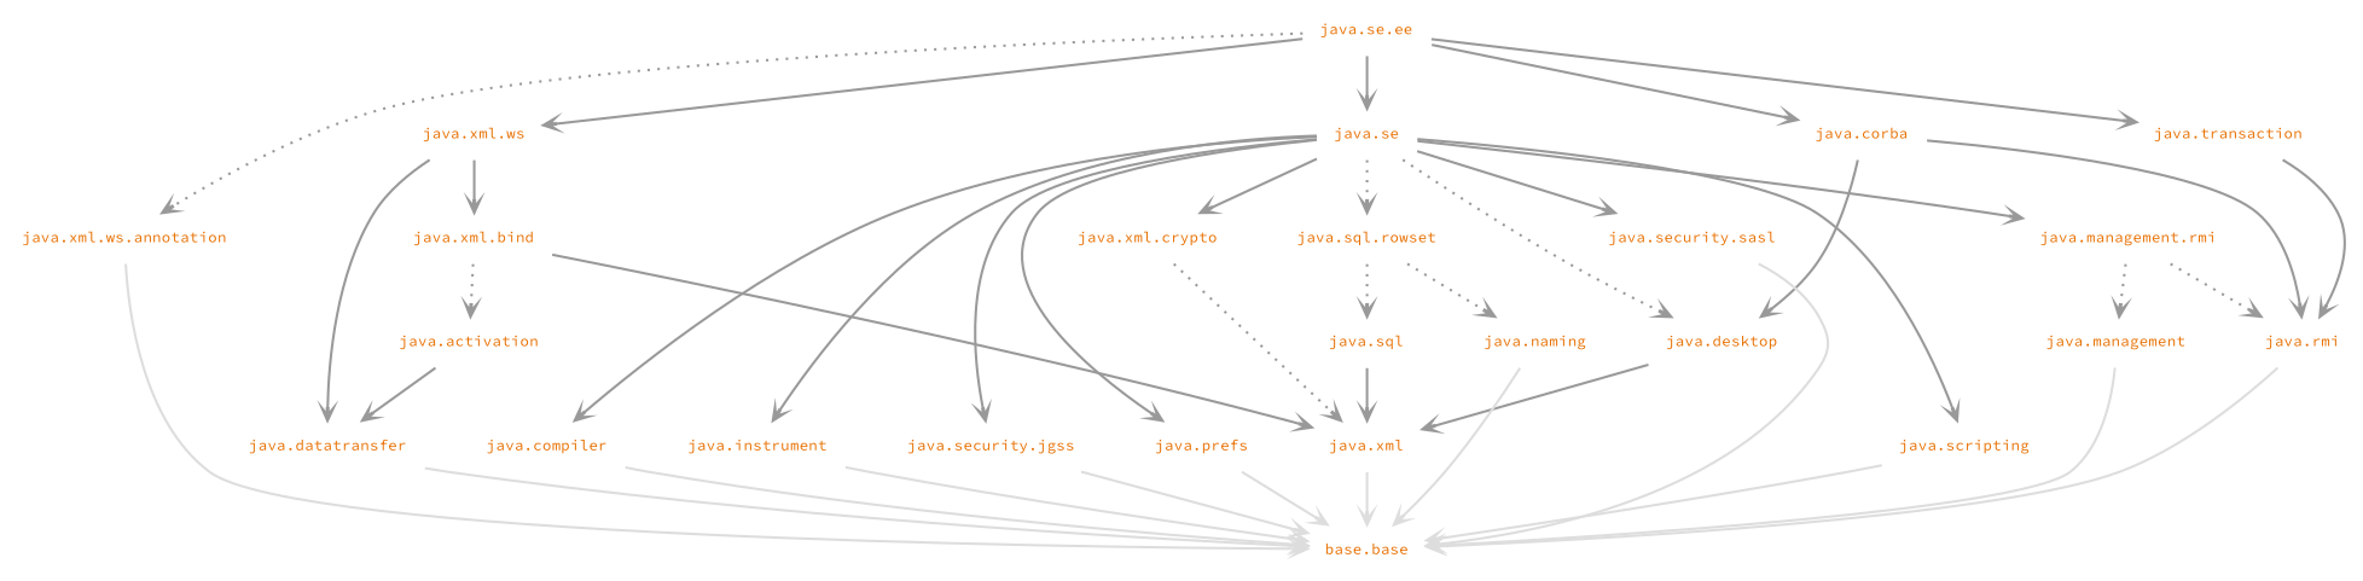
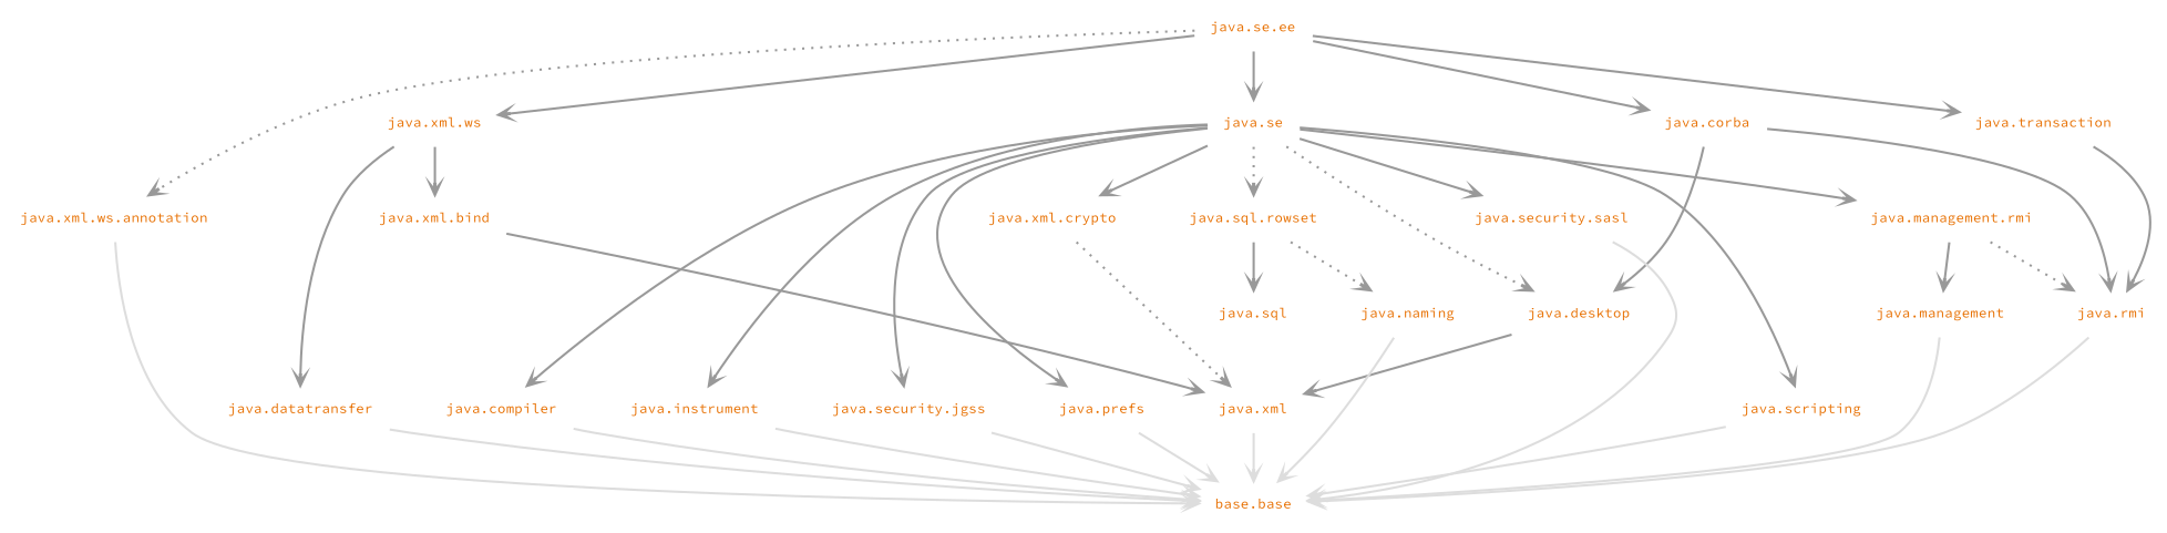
  digraph {
    fontname="Source Code Pro"
    nodesep=.5
    pencolor=transparent
    ranksep=0.600000
    node [fontcolor="#e76f00" fontname="Source Code Pro" fontsize=12 group=java margin=".2,.2" shape=plaintext]
    edge [arrowhead=open arrowsize=1 color="#999999" fontname="Source Code Pro" penwidth=2 weight=10 style=solid]
    "java.scripting"
    "java.xml"
    "java.sql"
    "java.compiler"
    "java.instrument"
    "java.desktop"
    "java.management"
    "java.corba"
    "java.xml.ws"
    "java.xml.bind"
    "java.xml.ws.annotation"
-   "java.activation"
    n13 [label="base.base"]
    "java.datatransfer"
    "java.management.rmi"
    "java.naming"
    "java.prefs"
    "java.rmi"
    "java.se"
    "java.se.ee"
    "java.security.jgss"
    "java.security.sasl"
    "java.sql.rowset"
    "java.transaction"
    "java.xml.crypto"
    subgraph sub_1 {
      rank=same
      "java.scripting"
      "java.xml"
    }
    subgraph sub_2 {
      rank=same
      "java.sql"
    }
    subgraph sub_3 {
      rank=same
      "java.compiler"
      "java.instrument"
    }
    subgraph sub_4 {
      rank=same
      "java.desktop"
      "java.management"
    }
    subgraph sub_5 {
      rank=same
      "java.corba"
      "java.xml.ws"
    }
    subgraph sub_6 {
      rank=same
      "java.xml.bind"
      "java.xml.ws.annotation"
    }
    subgraph sub_7 {
      "java.scripting"
      "java.xml"
      "java.sql"
      "java.compiler"
      "java.instrument"
      "java.desktop"
      "java.management"
      "java.corba"
      "java.xml.ws"
      "java.xml.bind"
      "java.xml.ws.annotation"
-     "java.activation"
      n13
      "java.datatransfer"
      "java.management.rmi"
      "java.naming"
      "java.prefs"
      "java.rmi"
      "java.se"
      "java.se.ee"
      "java.security.jgss"
      "java.security.sasl"
      "java.sql.rowset"
      "java.transaction"
      "java.xml.crypto"
    }
    subgraph sub_8 {
    }
    "java.scripting" -> n13 [color="#dddddd" style=""]
    "java.xml" -> n13 [color="#dddddd" weight=10000 style=""]
-   "java.sql" -> "java.xml" [style=bold weight=10000]
    "java.compiler" -> n13 [color="#dddddd" style=""]
    "java.instrument" -> n13 [color="#dddddd" style=""]
    "java.desktop" -> "java.xml"
    "java.management" -> n13 [color="#dddddd" style=""]
    "java.corba" -> "java.desktop" [style=bold]
    "java.corba" -> "java.rmi"
    "java.xml.ws" -> "java.xml.bind"
    "java.xml.ws" -> "java.datatransfer"
    "java.xml.bind" -> "java.xml" [style=bold]
-   "java.xml.bind" -> "java.activation" [style=dotted]
    "java.xml.ws.annotation" -> n13 [color="#dddddd" style=""]
-   "java.activation" -> "java.datatransfer"
    "java.datatransfer" -> n13 [color="#dddddd" style=""]
-   "java.management.rmi" -> "java.management" [style=dotted]
+   "java.management.rmi" -> "java.management"
    "java.management.rmi" -> "java.rmi" [style=dotted]
    "java.naming" -> n13 [color="#dddddd" style=""]
    "java.prefs" -> n13 [color="#dddddd" style=""]
    "java.rmi" -> n13 [color="#dddddd" style=""]
    "java.se" -> "java.scripting"
    "java.se" -> "java.compiler" [style=bold]
    "java.se" -> "java.instrument"
    "java.se" -> "java.desktop" [style=dotted]
    "java.se" -> "java.management.rmi"
    "java.se" -> "java.prefs"
    "java.se" -> "java.security.jgss"
    "java.se" -> "java.security.sasl"
    "java.se" -> "java.sql.rowset" [style=dotted weight=10000]
    "java.se" -> "java.xml.crypto" [style=bold]
    "java.se.ee" -> "java.corba"
    "java.se.ee" -> "java.xml.ws" [style=bold]
    "java.se.ee" -> "java.xml.ws.annotation" [style=dotted]
    "java.se.ee" -> "java.se" [style=bold]
    "java.se.ee" -> "java.transaction"
    "java.security.jgss" -> n13 [color="#dddddd" style=""]
    "java.security.sasl" -> n13 [color="#dddddd" style=""]
-   "java.sql.rowset" -> "java.sql" [style=dotted weight=10000]
+   "java.sql.rowset" -> "java.sql" [weight=10000]
    "java.sql.rowset" -> "java.naming" [style=dotted]
    "java.transaction" -> "java.rmi" [style=bold]
    "java.xml.crypto" -> "java.xml" [style=dotted]
  }
